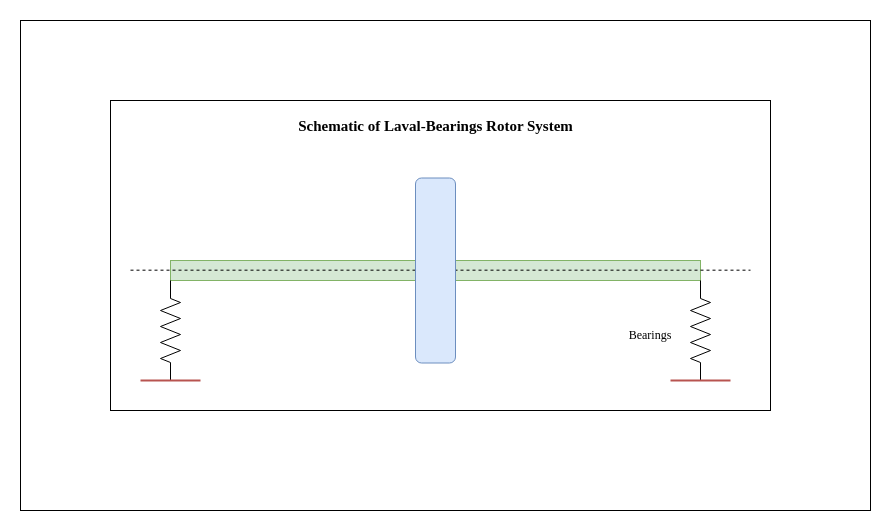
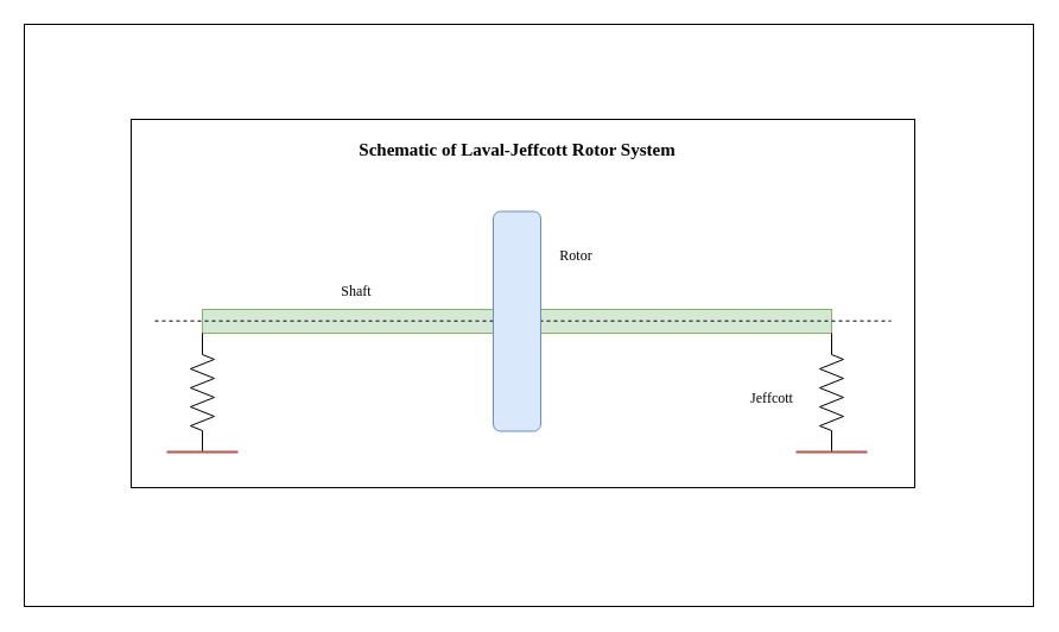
  <mxCell id="0" />
  <mxCell id="1" parent="0" />
  <mxCell id="2" value="" style="rounded=0;whiteSpace=wrap;html=1;" vertex="1" parent="1"><mxGeometry x="20" y="20" width="850" height="490" as="geometry" /></mxCell>
  <mxCell id="3" value="" style="rounded=0;whiteSpace=wrap;html=1;" vertex="1" parent="1"><mxGeometry x="110" y="100" width="660" height="310" as="geometry" /></mxCell>
  <mxCell id="4" value="" style="rounded=0;whiteSpace=wrap;html=1;fillColor=#d5e8d4;strokeColor=#82b366;" vertex="1" parent="1"><mxGeometry x="170" y="260" width="530" height="20" as="geometry" /></mxCell>
  <mxCell id="5" value="" style="pointerEvents=1;verticalLabelPosition=bottom;shadow=0;dashed=0;align=center;html=1;verticalAlign=top;shape=mxgraph.electrical.resistors.resistor_2;rotation=90;" vertex="1" parent="1"><mxGeometry x="120" y="320" width="100" height="20" as="geometry" /></mxCell>
  <mxCell id="6" value="" style="pointerEvents=1;verticalLabelPosition=bottom;shadow=0;dashed=0;align=center;html=1;verticalAlign=top;shape=mxgraph.electrical.resistors.resistor_2;rotation=90;" vertex="1" parent="1"><mxGeometry x="650" y="320" width="100" height="20" as="geometry" /></mxCell>
  <mxCell id="7" value="" style="endArrow=none;html=1;rounded=0;fillColor=#f8cecc;strokeColor=#b85450;strokeWidth=2;" edge="1" parent="1"><mxGeometry width="50" height="50" relative="1" as="geometry"><mxPoint x="140" y="380" as="sourcePoint" /><mxPoint x="200" y="380" as="targetPoint" /></mxGeometry></mxCell>
  <mxCell id="8" value="" style="endArrow=none;html=1;rounded=0;fillColor=#f8cecc;strokeColor=#b85450;strokeWidth=2;" edge="1" parent="1"><mxGeometry width="50" height="50" relative="1" as="geometry"><mxPoint x="670" y="380" as="sourcePoint" /><mxPoint x="730" y="380" as="targetPoint" /></mxGeometry></mxCell>
  <mxCell id="9" value="" style="endArrow=none;dashed=1;html=1;rounded=0;" edge="1" parent="1"><mxGeometry width="50" height="50" relative="1" as="geometry"><mxPoint x="130" y="269.68" as="sourcePoint" /><mxPoint x="750" y="269.68" as="targetPoint" /></mxGeometry></mxCell>
  <mxCell id="10" value="" style="rounded=1;whiteSpace=wrap;html=1;fillColor=#dae8fc;strokeColor=#6c8ebf;" vertex="1" parent="1"><mxGeometry x="415" y="177.5" width="40" height="185" as="geometry" /></mxCell>
- <mxCell id="13" value="&lt;font face=&quot;Times New Roman&quot;&gt;Bearings&lt;/font&gt;" style="text;html=1;align=center;verticalAlign=middle;whiteSpace=wrap;rounded=0;" vertex="1" parent="1"><mxGeometry x="620" y="320" width="60" height="30" as="geometry" /></mxCell>
- <mxCell id="14" value="Schematic of Laval-Bearings Rotor System" style="text;html=1;align=center;verticalAlign=middle;whiteSpace=wrap;rounded=0;fontFamily=Times New Roman;fontSize=15;fontStyle=1" vertex="1" parent="1"><mxGeometry x="292.5" y="110" width="285" height="30" as="geometry" /></mxCell>
+ <mxCell id="11" value="&lt;font face=&quot;Times New Roman&quot;&gt;Rotor&lt;/font&gt;" style="text;html=1;align=center;verticalAlign=middle;whiteSpace=wrap;rounded=0;" vertex="1" parent="1"><mxGeometry x="455" y="200" width="60" height="30" as="geometry" /></mxCell>
+ <mxCell id="12" value="&lt;font face=&quot;Times New Roman&quot;&gt;Shaft&lt;/font&gt;" style="text;html=1;align=center;verticalAlign=middle;whiteSpace=wrap;rounded=0;" vertex="1" parent="1"><mxGeometry x="270" y="230" width="60" height="30" as="geometry" /></mxCell>
+ <mxCell id="13" value="&lt;font face=&quot;Times New Roman&quot;&gt;Jeffcott&lt;/font&gt;" style="text;html=1;align=center;verticalAlign=middle;whiteSpace=wrap;rounded=0;" vertex="1" parent="1"><mxGeometry x="620" y="320" width="60" height="30" as="geometry" /></mxCell>
+ <mxCell id="14" value="Schematic of Laval-Jeffcott Rotor System" style="text;html=1;align=center;verticalAlign=middle;whiteSpace=wrap;rounded=0;fontFamily=Times New Roman;fontSize=15;fontStyle=1" vertex="1" parent="1"><mxGeometry x="292.5" y="110" width="285" height="30" as="geometry" /></mxCell>
